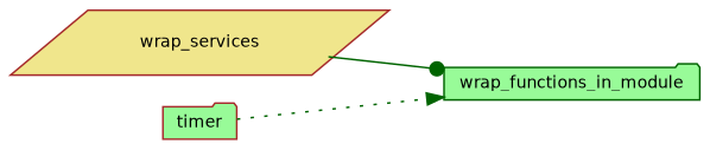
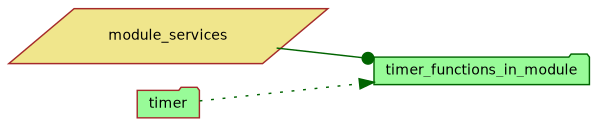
  digraph {
    rankdir=LR
    node [color=brown fillcolor=palegreen fontname=Helvetica fontsize=10 shape=folder style=filled]
    edge [color=darkgreen fontname=Helvetica fontsize=10 labelfontname=Helvetica labelfontsize=10]
-   n1 [fillcolor=khaki fontcolor=black height=0.2 label=wrap_services shape=parallelogram width=0.4]
-   n2 [color=darkgreen height=0.2 label=wrap_functions_in_module width=0.4]
+   n1 [fillcolor=khaki fontcolor=black height=0.2 label=module_services shape=parallelogram width=0.4]
+   n2 [color=darkgreen height=0.2 label=timer_functions_in_module width=0.4]
    n3 [height=0.2 label=timer width=0.4]
    n1 -> n2 [arrowhead=dot style=solid]
    n3 -> n2 [arrowhead=normal style=dotted]
  }
